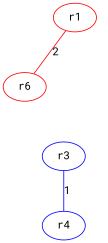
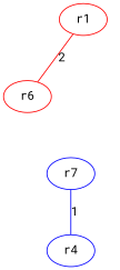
  graph {
    fontname="Roboto Mono"
    node [color=red fontname="Roboto Mono"]
    edge [fontname="Roboto Mono" style=invis]
    n1 [label=r6]
    r1
-   r3 [color=blue]
+   r3 [color=blue label=r7]
    r4 [color=blue]
    n1 -- r3 [label=3]
    n1 -- r4 [label=2]
    r1 -- n1 [color=red label=2 style=""]
    r1 -- r3 [label=4]
    r1 -- r4 [label=3]
    r3 -- r4 [color=blue label=1 style=""]
  }
